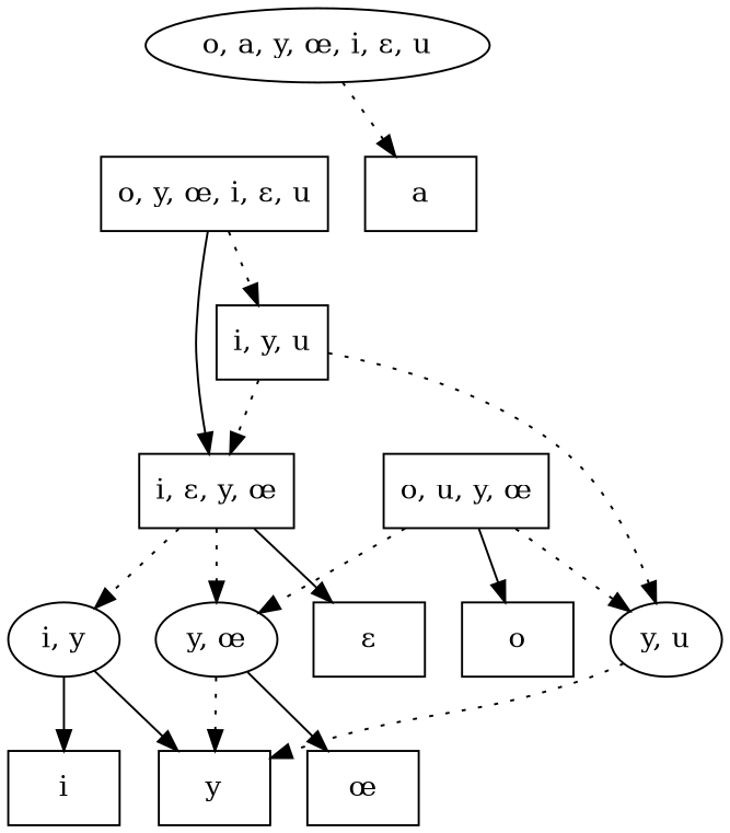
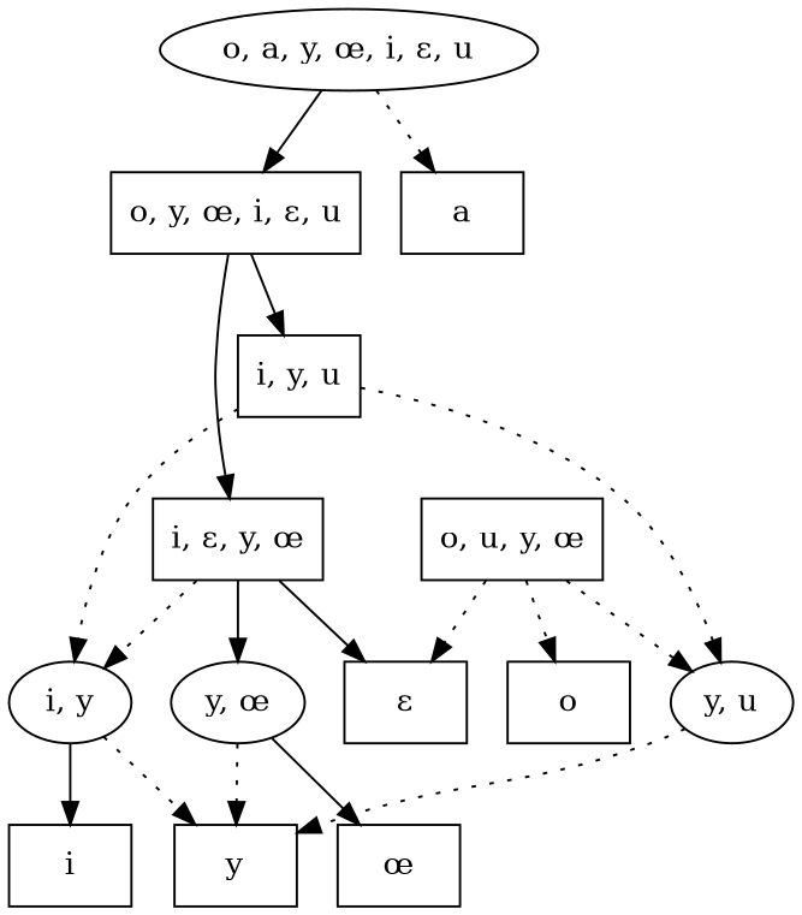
  digraph {
    node [shape=box]
    edge [style=dotted]
    n1 [label="o, a, y, œ, i, ɛ, u" shape=""]
    n2 [label="o, y, œ, i, ɛ, u"]
    n3 [label=a]
    n4 [label="i, ɛ, y, œ"]
    n5 [label="i, y, u"]
    n6 [label="ɛ"]
    n7 [label="y, œ" shape=""]
    n8 [label="i, y" shape=""]
    n9 [label="o, u, y, œ"]
    n10 [label=o]
    n11 [label="y, u" shape=""]
    n12 [label=y]
    n13 [label="œ"]
    n14 [label=i]
+   n1 -> n2 [style=""]
    n1 -> n3
    n2 -> n4 [style=""]
-   n2 -> n5
+   n2 -> n5 [style=""]
    n4 -> n6 [style=""]
-   n4 -> n7
+   n4 -> n7 [style=solid]
    n4 -> n8
-   n5 -> n4
+   n5 -> n8
    n5 -> n11
    n7 -> n12
    n7 -> n13 [style=""]
-   n8 -> n12 [style=solid]
+   n8 -> n12
    n8 -> n14 [style=""]
-   n9 -> n7
-   n9 -> n10 [style=""]
+   n9 -> n6
+   n9 -> n10
    n9 -> n11
    n11 -> n12
  }
